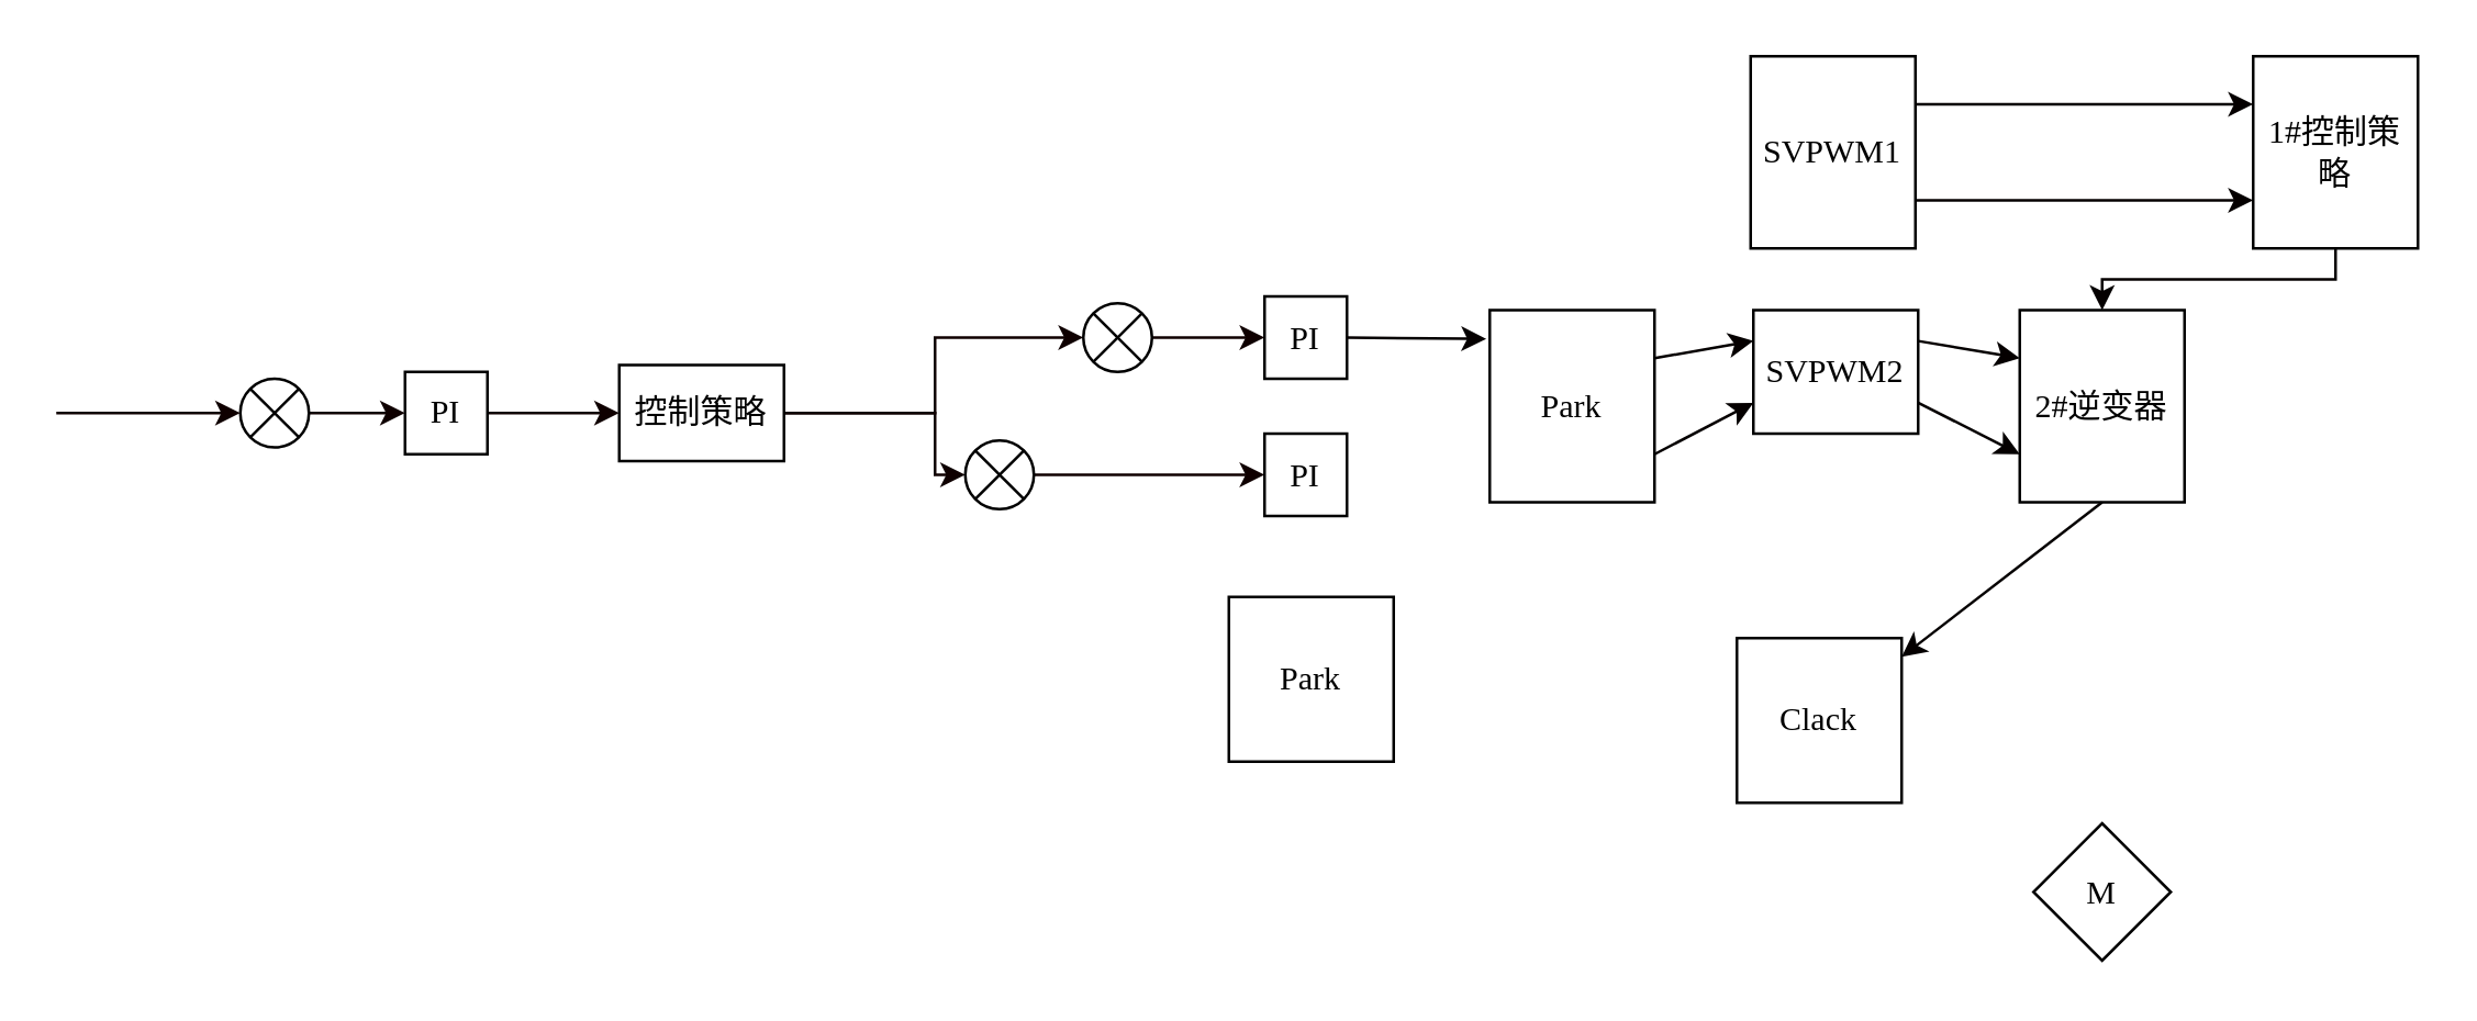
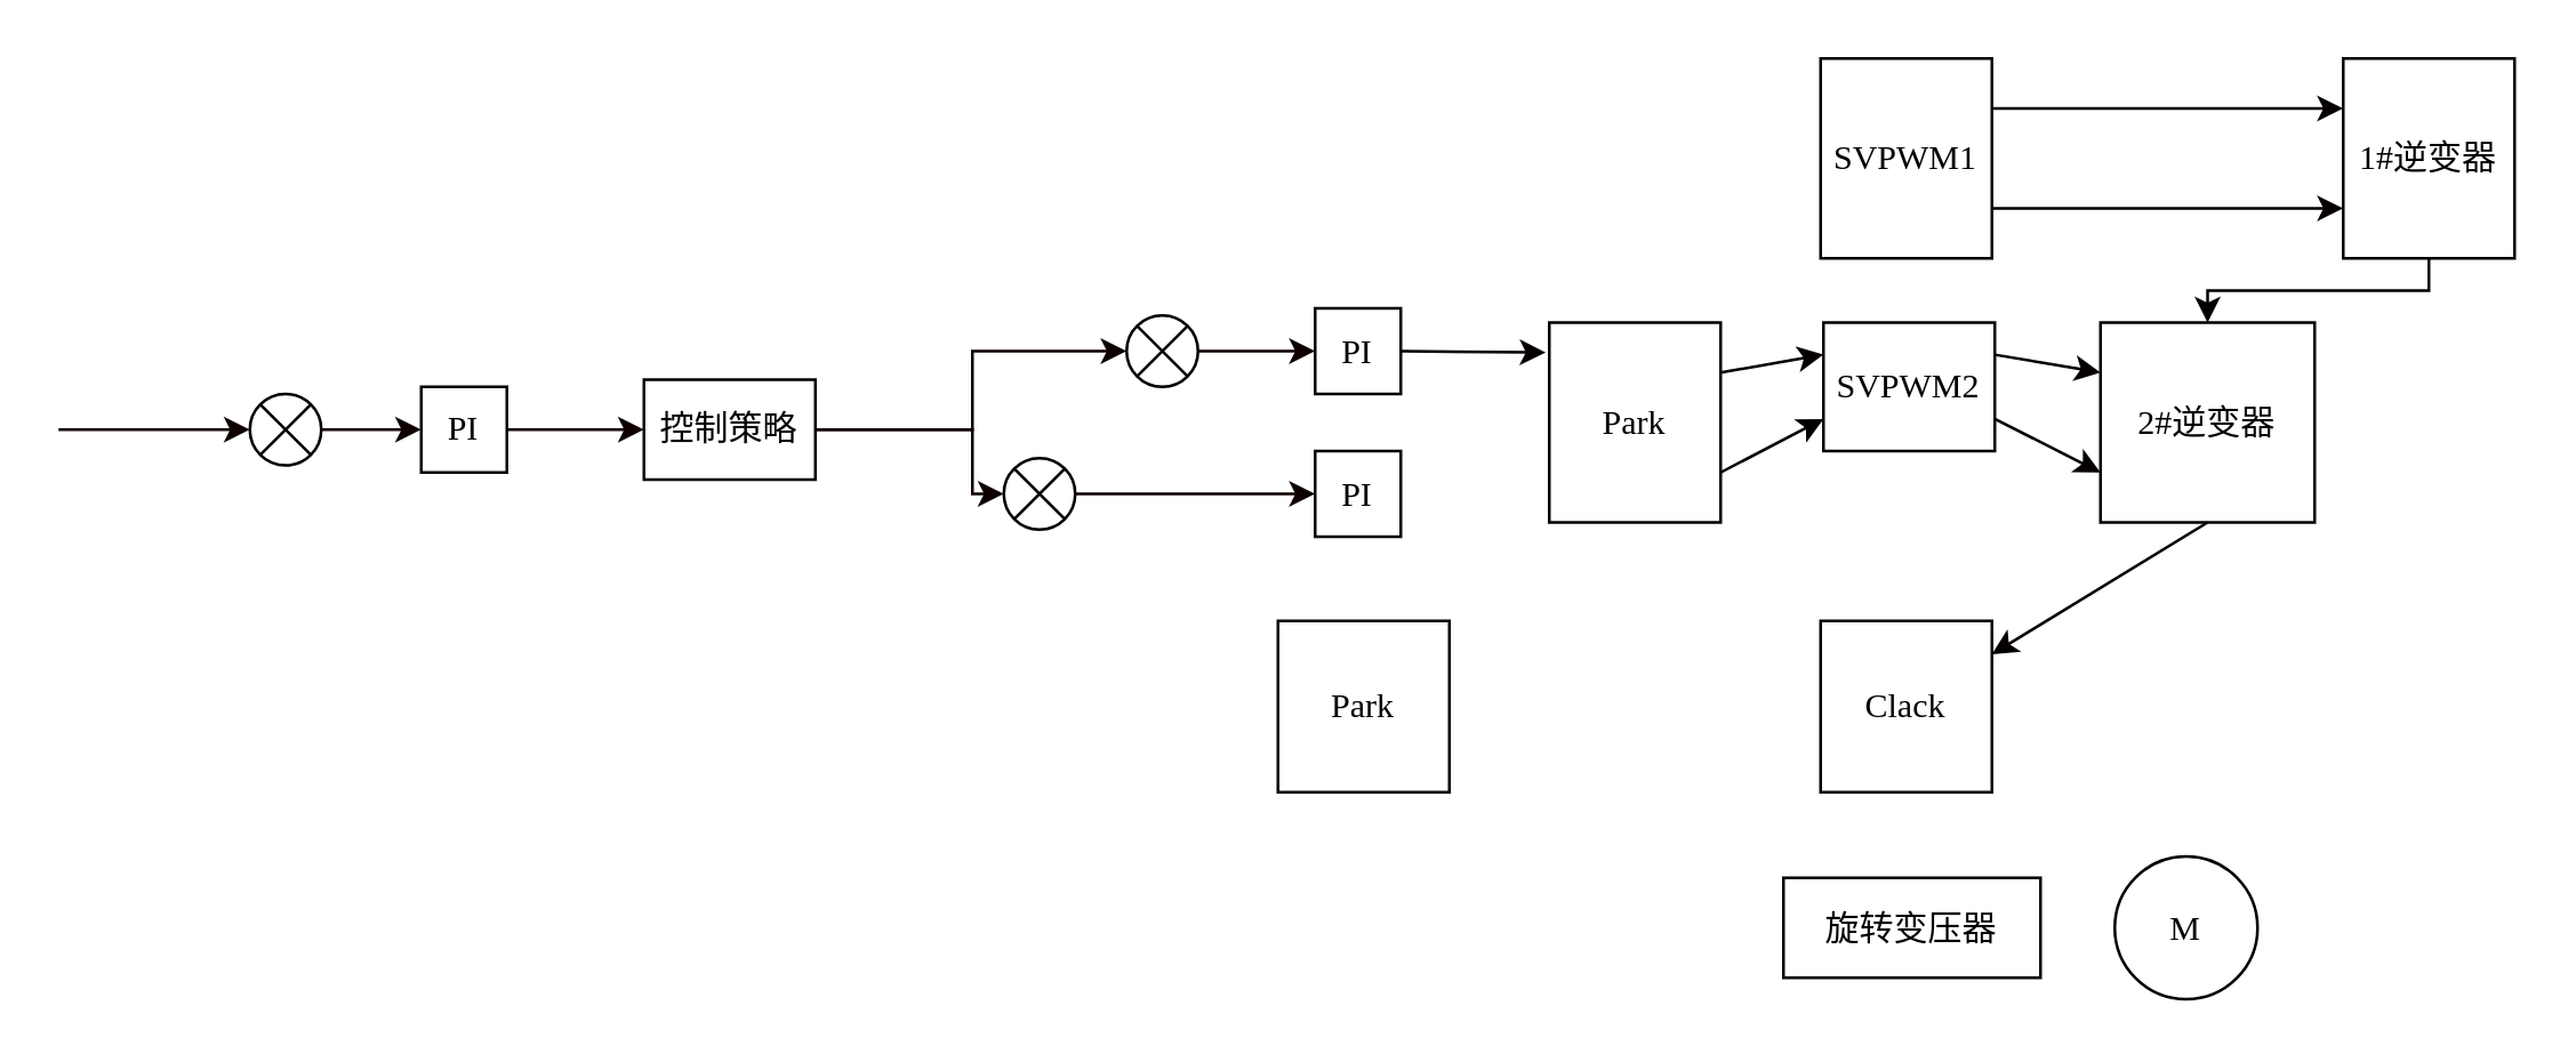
  <mxCell id="0" />
  <mxCell id="1" parent="0" />
  <mxCell id="2" style="edgeStyle=none;html=1;exitX=1;exitY=0.5;exitDx=0;exitDy=0;entryX=0;entryY=0.5;entryDx=0;entryDy=0;strokeColor=#0f0000;fontFamily=Times New Roman;fontColor=#000000;" parent="1" source="3" target="5" edge="1"><mxGeometry relative="1" as="geometry" /></mxCell>
  <mxCell id="3" value="" style="shape=sumEllipse;perimeter=ellipsePerimeter;whiteSpace=wrap;html=1;backgroundOutline=1;strokeColor=#000000;fillColor=none;fontFamily=Times New Roman;" parent="1" vertex="1"><mxGeometry x="87" y="137.5" width="25" height="25" as="geometry" /></mxCell>
  <mxCell id="4" style="edgeStyle=none;html=1;exitX=1;exitY=0.5;exitDx=0;exitDy=0;entryX=0;entryY=0.5;entryDx=0;entryDy=0;strokeColor=#0f0000;fontFamily=Times New Roman;fontColor=#000000;" parent="1" source="5" target="8" edge="1"><mxGeometry relative="1" as="geometry" /></mxCell>
  <mxCell id="5" value="PI" style="rounded=0;whiteSpace=wrap;html=1;strokeColor=#000000;fillColor=none;fontColor=#000000;imageWidth=24;fontFamily=Times New Roman;" parent="1" vertex="1"><mxGeometry x="147" y="135" width="30" height="30" as="geometry" /></mxCell>
  <mxCell id="6" style="edgeStyle=orthogonalEdgeStyle;html=1;exitX=1;exitY=0.5;exitDx=0;exitDy=0;entryX=0;entryY=0.5;entryDx=0;entryDy=0;strokeColor=#0f0000;fontFamily=Times New Roman;fontColor=#000000;rounded=0;" parent="1" source="8" target="13" edge="1"><mxGeometry relative="1" as="geometry"><Array as="points"><mxPoint x="340" y="150" /><mxPoint x="340" y="122" /></Array></mxGeometry></mxCell>
  <mxCell id="7" style="edgeStyle=orthogonalEdgeStyle;html=1;exitX=1;exitY=0.5;exitDx=0;exitDy=0;entryX=0;entryY=0.5;entryDx=0;entryDy=0;strokeColor=#0f0000;fontFamily=Times New Roman;fontColor=#000000;rounded=0;" parent="1" source="8" target="15" edge="1"><mxGeometry relative="1" as="geometry"><Array as="points"><mxPoint x="340" y="150" /><mxPoint x="340" y="172" /></Array></mxGeometry></mxCell>
  <mxCell id="8" value="控制策略" style="rounded=0;whiteSpace=wrap;html=1;strokeColor=#000000;fillColor=none;fontColor=#000000;fontFamily=Times New Roman;" parent="1" vertex="1"><mxGeometry x="225" y="132.5" width="60" height="35" as="geometry" /></mxCell>
  <mxCell id="9" style="edgeStyle=none;html=1;exitX=1;exitY=0.25;exitDx=0;exitDy=0;entryX=0;entryY=0.25;entryDx=0;entryDy=0;strokeColor=#050000;endSize=6;" edge="1" parent="1" source="11" target="21"><mxGeometry relative="1" as="geometry" /></mxCell>
  <mxCell id="10" style="edgeStyle=none;html=1;exitX=1;exitY=0.75;exitDx=0;exitDy=0;entryX=0;entryY=0.75;entryDx=0;entryDy=0;strokeColor=#050000;endSize=6;" edge="1" parent="1" source="11" target="21"><mxGeometry relative="1" as="geometry" /></mxCell>
  <mxCell id="11" value="Park" style="rounded=0;whiteSpace=wrap;html=1;strokeColor=#000000;fillColor=none;fontColor=#000000;fontFamily=Times New Roman;" parent="1" vertex="1"><mxGeometry x="542" y="112.5" width="60" height="70" as="geometry" /></mxCell>
  <mxCell id="12" style="edgeStyle=orthogonalEdgeStyle;rounded=0;html=1;exitX=1;exitY=0.5;exitDx=0;exitDy=0;entryX=0;entryY=0.5;entryDx=0;entryDy=0;strokeColor=#0f0000;fontFamily=Times New Roman;fontColor=#000000;" parent="1" source="13" target="33" edge="1"><mxGeometry relative="1" as="geometry" /></mxCell>
  <mxCell id="13" value="" style="shape=sumEllipse;perimeter=ellipsePerimeter;whiteSpace=wrap;html=1;backgroundOutline=1;strokeColor=#000000;fillColor=none;fontFamily=Times New Roman;" parent="1" vertex="1"><mxGeometry x="394" y="110" width="25" height="25" as="geometry" /></mxCell>
  <mxCell id="14" style="edgeStyle=orthogonalEdgeStyle;rounded=0;html=1;exitX=1;exitY=0.5;exitDx=0;exitDy=0;entryX=0;entryY=0.5;entryDx=0;entryDy=0;strokeColor=#0f0000;fontFamily=Times New Roman;fontColor=#000000;" parent="1" source="15" target="32" edge="1"><mxGeometry relative="1" as="geometry" /></mxCell>
  <mxCell id="15" value="" style="shape=sumEllipse;perimeter=ellipsePerimeter;whiteSpace=wrap;html=1;backgroundOutline=1;strokeColor=#000000;fillColor=none;fontFamily=Times New Roman;" parent="1" vertex="1"><mxGeometry x="351" y="160" width="25" height="25" as="geometry" /></mxCell>
  <mxCell id="16" style="edgeStyle=none;html=1;exitX=1;exitY=0.25;exitDx=0;exitDy=0;entryX=0;entryY=0.25;entryDx=0;entryDy=0;strokeColor=#050000;endSize=6;" edge="1" parent="1" source="18" target="23"><mxGeometry relative="1" as="geometry" /></mxCell>
  <mxCell id="17" style="edgeStyle=none;html=1;exitX=1;exitY=0.75;exitDx=0;exitDy=0;entryX=0;entryY=0.75;entryDx=0;entryDy=0;strokeColor=#050000;endSize=6;" edge="1" parent="1" source="18" target="23"><mxGeometry relative="1" as="geometry" /></mxCell>
  <mxCell id="18" value="SVPWM1" style="rounded=0;whiteSpace=wrap;html=1;strokeColor=#000000;fillColor=none;fontColor=#000000;fontFamily=Times New Roman;" parent="1" vertex="1"><mxGeometry x="637" y="20" width="60" height="70" as="geometry" /></mxCell>
  <mxCell id="19" style="edgeStyle=none;html=1;exitX=1;exitY=0.25;exitDx=0;exitDy=0;entryX=0;entryY=0.25;entryDx=0;entryDy=0;strokeColor=#050000;endSize=6;" edge="1" parent="1" source="21" target="25"><mxGeometry relative="1" as="geometry" /></mxCell>
  <mxCell id="20" style="edgeStyle=none;html=1;exitX=1;exitY=0.75;exitDx=0;exitDy=0;entryX=0;entryY=0.75;entryDx=0;entryDy=0;strokeColor=#050000;endSize=6;" edge="1" parent="1" source="21" target="25"><mxGeometry relative="1" as="geometry" /></mxCell>
  <mxCell id="21" value="SVPWM2" style="rounded=0;whiteSpace=wrap;html=1;strokeColor=#000000;fillColor=none;fontColor=#000000;fontFamily=Times New Roman;" parent="1" vertex="1"><mxGeometry x="638" y="112.5" width="60" height="45" as="geometry" /></mxCell>
  <mxCell id="22" style="edgeStyle=orthogonalEdgeStyle;html=1;exitX=0.5;exitY=1;exitDx=0;exitDy=0;strokeColor=#050000;endSize=6;rounded=0;" edge="1" parent="1" source="23" target="25"><mxGeometry relative="1" as="geometry" /></mxCell>
- <mxCell id="23" value="1#控制策略" style="rounded=0;whiteSpace=wrap;html=1;strokeColor=#000000;fillColor=none;fontColor=#000000;fontFamily=Times New Roman;" parent="1" vertex="1"><mxGeometry x="820" y="20" width="60" height="70" as="geometry" /></mxCell>
+ <mxCell id="23" value="1#逆变器" style="rounded=0;whiteSpace=wrap;html=1;strokeColor=#000000;fillColor=none;fontColor=#000000;fontFamily=Times New Roman;" parent="1" vertex="1"><mxGeometry x="820" y="20" width="60" height="70" as="geometry" /></mxCell>
  <mxCell id="24" style="edgeStyle=none;html=1;exitX=0.5;exitY=1;exitDx=0;exitDy=0;strokeColor=#050000;endSize=6;" edge="1" parent="1" source="25" target="27"><mxGeometry relative="1" as="geometry" /></mxCell>
- <mxCell id="25" value="2#逆变器" style="rounded=0;whiteSpace=wrap;html=1;strokeColor=#000000;fillColor=none;fontColor=#000000;fontFamily=Times New Roman;" parent="1" vertex="1"><mxGeometry x="735" y="112.5" width="60" height="70" as="geometry" /></mxCell>
- <mxCell id="26" value="M" style="rhombus;whiteSpace=wrap;html=1;aspect=fixed;strokeColor=#000000;fontColor=#000000;fillColor=none;fontFamily=Times New Roman;" parent="1" vertex="1"><mxGeometry x="740" y="299.5" width="50" height="50" as="geometry" /></mxCell>
- <mxCell id="27" value="Clack" style="rounded=0;whiteSpace=wrap;html=1;strokeColor=#000000;fillColor=none;fontColor=#000000;fontFamily=Times New Roman;" parent="1" vertex="1"><mxGeometry x="632" y="232" width="60" height="60" as="geometry" /></mxCell>
+ <mxCell id="25" value="2#逆变器" style="rounded=0;whiteSpace=wrap;html=1;strokeColor=#000000;fillColor=none;fontColor=#000000;fontFamily=Times New Roman;" parent="1" vertex="1"><mxGeometry x="735" y="112.5" width="75" height="70" as="geometry" /></mxCell>
+ <mxCell id="26" value="M" style="ellipse;whiteSpace=wrap;html=1;aspect=fixed;strokeColor=#000000;fontColor=#000000;fillColor=none;fontFamily=Times New Roman;" parent="1" vertex="1"><mxGeometry x="740" y="299.5" width="50" height="50" as="geometry" /></mxCell>
+ <mxCell id="27" value="Clack" style="rounded=0;whiteSpace=wrap;html=1;strokeColor=#000000;fillColor=none;fontColor=#000000;fontFamily=Times New Roman;" parent="1" vertex="1"><mxGeometry x="637" y="217" width="60" height="60" as="geometry" /></mxCell>
  <mxCell id="28" value="Park" style="rounded=0;whiteSpace=wrap;html=1;strokeColor=#000000;fillColor=none;fontColor=#000000;fontFamily=Times New Roman;" parent="1" vertex="1"><mxGeometry x="447" y="217" width="60" height="60" as="geometry" /></mxCell>
+ <mxCell id="29" value="旋转变压器" style="rounded=0;whiteSpace=wrap;html=1;strokeColor=#000000;fillColor=none;fontColor=#000000;fontFamily=Times New Roman;" parent="1" vertex="1"><mxGeometry x="624" y="307" width="90" height="35" as="geometry" /></mxCell>
  <mxCell id="30" value="" style="endArrow=classic;html=1;fontFamily=Times New Roman;fontColor=#000000;entryX=0;entryY=0.5;entryDx=0;entryDy=0;strokeColor=#0f0000;" parent="1" target="3" edge="1"><mxGeometry width="50" height="50" relative="1" as="geometry"><mxPoint x="20" y="150" as="sourcePoint" /><mxPoint x="430" y="210" as="targetPoint" /></mxGeometry></mxCell>
  <mxCell id="31" value="" style="group" vertex="1" connectable="0" parent="1"><mxGeometry x="460" y="107.5" width="30" height="80" as="geometry" /></mxCell>
  <mxCell id="32" value="PI" style="rounded=0;whiteSpace=wrap;html=1;strokeColor=#000000;fillColor=none;fontColor=#000000;imageWidth=24;fontFamily=Times New Roman;" parent="31" vertex="1"><mxGeometry y="50" width="30" height="30" as="geometry" /></mxCell>
  <mxCell id="33" value="PI" style="rounded=0;whiteSpace=wrap;html=1;strokeColor=#000000;fillColor=none;fontColor=#000000;imageWidth=24;fontFamily=Times New Roman;" parent="31" vertex="1"><mxGeometry width="30" height="30" as="geometry" /></mxCell>
  <mxCell id="34" style="edgeStyle=none;html=1;exitX=1;exitY=0.5;exitDx=0;exitDy=0;entryX=-0.021;entryY=0.15;entryDx=0;entryDy=0;entryPerimeter=0;strokeColor=#050000;endSize=6;" edge="1" parent="1" source="33" target="11"><mxGeometry relative="1" as="geometry" /></mxCell>
